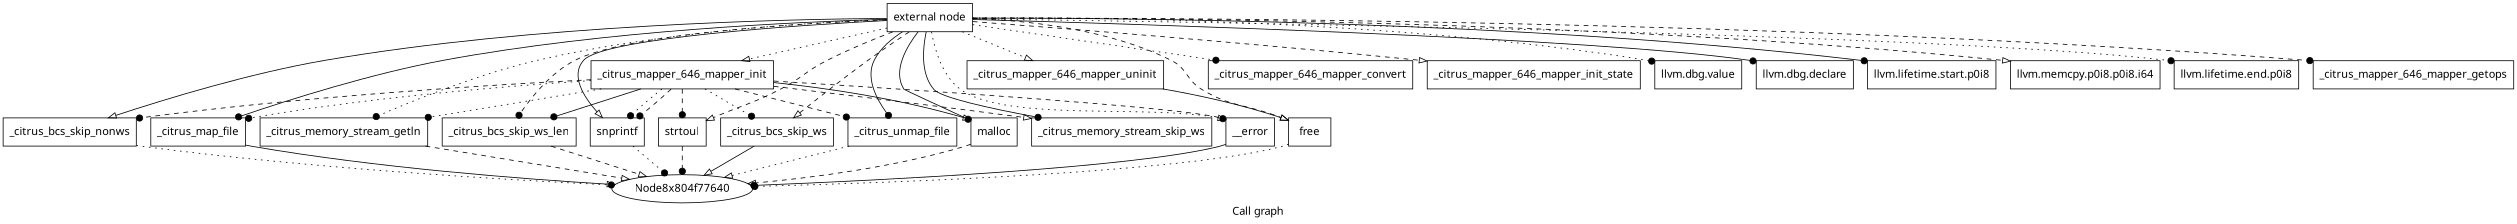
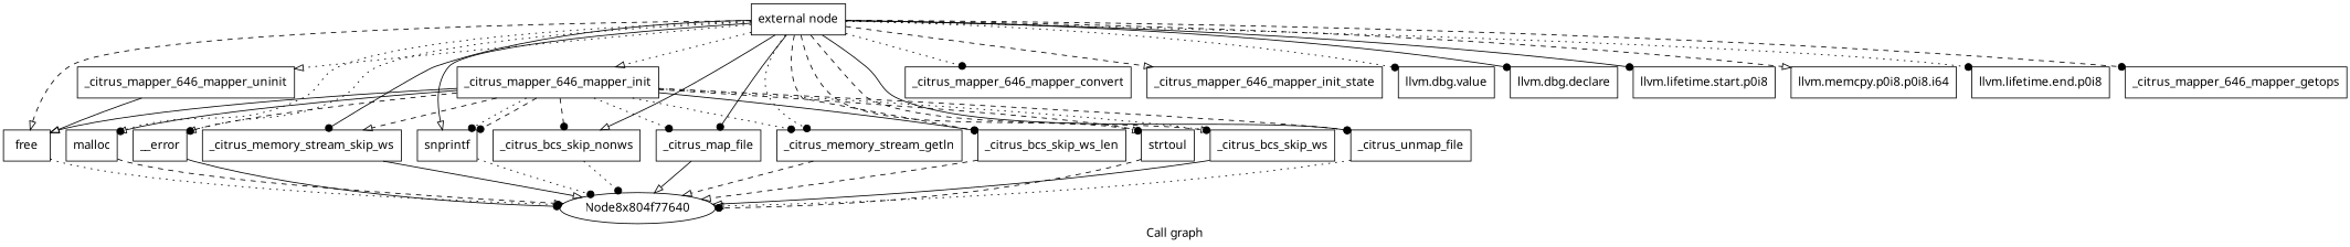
  digraph {
    fontname="Noto Sans"
    label="Call graph"
    node [fontname="Noto Sans" shape=record]
    edge [arrowhead=dot fontname="Noto Sans" style=dashed]
    n1 [label="{external node}"]
    n2 [label="{_citrus_mapper_646_mapper_init}"]
    n3 [label="{_citrus_mapper_646_mapper_uninit}"]
    n4 [label="{_citrus_mapper_646_mapper_convert}"]
    n5 [label="{_citrus_mapper_646_mapper_init_state}"]
    n6 [label="{llvm.dbg.value}"]
    n7 [label="{free}"]
    n8 [label="{llvm.dbg.declare}"]
    n9 [label="{llvm.lifetime.start.p0i8}"]
    n10 [label="{malloc}"]
    n11 [label="{__error}"]
    n12 [label="{_citrus_memory_stream_skip_ws}"]
    n13 [label="{snprintf}"]
    n14 [label="{_citrus_bcs_skip_nonws}"]
    n15 [label="{_citrus_map_file}"]
    n16 [label="{llvm.memcpy.p0i8.p0i8.i64}"]
    n17 [label="{_citrus_memory_stream_getln}"]
    n18 [label="{_citrus_bcs_skip_ws_len}"]
    n19 [label="{strtoul}"]
    n20 [label="{_citrus_bcs_skip_ws}"]
    n21 [label="{_citrus_unmap_file}"]
    n22 [label="{llvm.lifetime.end.p0i8}"]
    n23 [label="{_citrus_mapper_646_mapper_getops}"]
    n24 [label=Node8x804f77640 shape=""]
    n1 -> n2 [arrowhead=onormal style=dotted]
    n1 -> n3 [arrowhead=onormal style=dotted]
    n1 -> n4 [style=dotted]
    n1 -> n5 [arrowhead=onormal]
    n1 -> n6 [style=dotted]
    n1 -> n7 [arrowhead=onormal]
    n1 -> n8 [style=solid]
    n1 -> n9 [style=solid]
-   n1 -> n10 [style=solid]
+   n1 -> n10 [style=dotted]
    n1 -> n11 [arrowhead=onormal style=dotted]
    n1 -> n12 [style=solid]
    n1 -> n13 [arrowhead=onormal style=solid]
    n1 -> n14 [arrowhead=onormal style=solid]
    n1 -> n15 [style=solid]
    n1 -> n16 [arrowhead=onormal]
    n1 -> n17 [style=dotted]
    n1 -> n18
    n1 -> n19 [arrowhead=onormal]
    n1 -> n20 [arrowhead=onormal]
    n1 -> n21 [style=solid]
    n1 -> n22 [style=dotted]
    n1 -> n23
+   n2 -> n7 [arrowhead=onormal style=solid]
    n2 -> n10 [arrowhead=onormal style=solid]
    n2 -> n11
    n2 -> n12 [arrowhead=onormal]
    n2 -> n13 [style=dotted]
    n2 -> n13
    n2 -> n14
    n2 -> n15 [style=dotted]
    n2 -> n17 [style=dotted]
    n2 -> n18 [style=solid]
    n2 -> n19
    n2 -> n20 [style=dotted]
    n2 -> n21
    n3 -> n7 [arrowhead=onormal style=solid]
    n7 -> n24 [style=dotted]
    n10 -> n24 [arrowhead=onormal]
    n11 -> n24 [style=solid]
+   n12 -> n24 [arrowhead=onormal style=solid]
    n13 -> n24 [style=dotted]
    n14 -> n24 [style=dotted]
    n15 -> n24 [arrowhead=onormal style=solid]
    n17 -> n24 [arrowhead=onormal]
    n18 -> n24 [arrowhead=onormal]
    n19 -> n24
    n20 -> n24 [arrowhead=onormal style=solid]
    n21 -> n24 [arrowhead=onormal style=dotted]
  }
